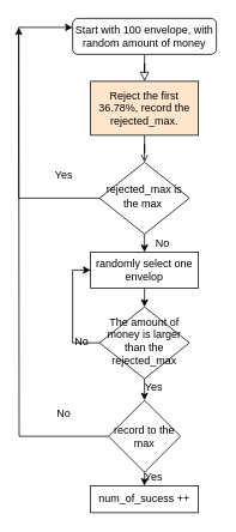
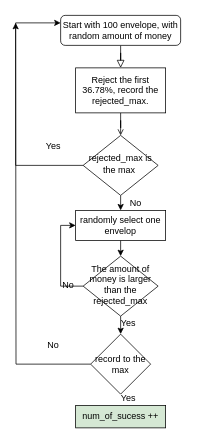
  <mxCell id="0" />
  <mxCell id="1" parent="0" />
  <mxCell id="2" value="" style="rounded=0;html=1;jettySize=auto;orthogonalLoop=1;fontSize=11;endArrow=block;endFill=0;endSize=8;strokeWidth=1;shadow=0;labelBackgroundColor=none;edgeStyle=orthogonalEdgeStyle;entryX=0.5;entryY=0;entryDx=0;entryDy=0;" parent="1" source="3" target="8" edge="1"><mxGeometry relative="1" as="geometry" /></mxCell>
  <mxCell id="3" value="Start with 100 envelope, with random amount of money" style="rounded=1;whiteSpace=wrap;html=1;fontSize=12;glass=0;strokeWidth=1;shadow=0;" parent="1" vertex="1"><mxGeometry x="80" y="20" width="160" height="40" as="geometry" /></mxCell>
  <mxCell id="4" style="edgeStyle=orthogonalEdgeStyle;rounded=0;orthogonalLoop=1;jettySize=auto;html=1;exitX=0.5;exitY=1;exitDx=0;exitDy=0;entryX=0.5;entryY=0;entryDx=0;entryDy=0;" edge="1" parent="1" source="6" target="18"><mxGeometry relative="1" as="geometry" /></mxCell>
  <mxCell id="5" style="edgeStyle=orthogonalEdgeStyle;rounded=0;orthogonalLoop=1;jettySize=auto;html=1;exitX=0;exitY=0.5;exitDx=0;exitDy=0;entryX=0;entryY=0.5;entryDx=0;entryDy=0;" edge="1" parent="1" source="6" target="14"><mxGeometry relative="1" as="geometry" /></mxCell>
  <mxCell id="6" value="The amount of money is larger than the rejected_max" style="rhombus;whiteSpace=wrap;html=1;shadow=0;fontFamily=Helvetica;fontSize=12;align=center;strokeWidth=1;spacing=6;spacingTop=-4;" parent="1" vertex="1"><mxGeometry x="110" y="341" width="100" height="80" as="geometry" /></mxCell>
  <mxCell id="7" style="edgeStyle=orthogonalEdgeStyle;rounded=0;orthogonalLoop=1;jettySize=auto;html=1;entryX=0.5;entryY=0;entryDx=0;entryDy=0;endArrow=open;" edge="1" parent="1" source="8" target="11"><mxGeometry relative="1" as="geometry" /></mxCell>
- <mxCell id="8" value="Reject the first 36.78%, record the rejected_max." style="rounded=0;whiteSpace=wrap;html=1;fillColor=#ffe6cc;" vertex="1" parent="1"><mxGeometry x="100" y="90" width="120" height="60" as="geometry" /></mxCell>
+ <mxCell id="8" value="Reject the first 36.78%, record the rejected_max." style="rounded=0;whiteSpace=wrap;html=1;" vertex="1" parent="1"><mxGeometry x="100" y="90" width="120" height="60" as="geometry" /></mxCell>
  <mxCell id="9" style="edgeStyle=orthogonalEdgeStyle;rounded=0;orthogonalLoop=1;jettySize=auto;html=1;exitX=0;exitY=0.5;exitDx=0;exitDy=0;entryX=0;entryY=0.25;entryDx=0;entryDy=0;" edge="1" parent="1" source="11" target="3"><mxGeometry relative="1" as="geometry"><Array as="points"><mxPoint x="20" y="220" /><mxPoint x="20" y="30" /></Array></mxGeometry></mxCell>
  <mxCell id="10" style="edgeStyle=orthogonalEdgeStyle;rounded=0;orthogonalLoop=1;jettySize=auto;html=1;exitX=0.5;exitY=1;exitDx=0;exitDy=0;entryX=0.5;entryY=0;entryDx=0;entryDy=0;" edge="1" parent="1" source="11" target="14"><mxGeometry relative="1" as="geometry" /></mxCell>
  <mxCell id="11" value="rejected_max is the max&amp;nbsp;" style="rhombus;whiteSpace=wrap;html=1;shadow=0;fontFamily=Helvetica;fontSize=12;align=center;strokeWidth=1;spacing=6;spacingTop=-4;" vertex="1" parent="1"><mxGeometry x="110" y="180" width="100" height="80" as="geometry" /></mxCell>
  <mxCell id="12" value="Yes" style="text;html=1;align=center;verticalAlign=middle;resizable=0;points=[];autosize=1;strokeColor=none;fillColor=none;" vertex="1" parent="1"><mxGeometry x="50" y="180" width="40" height="30" as="geometry" /></mxCell>
  <mxCell id="13" style="edgeStyle=orthogonalEdgeStyle;rounded=0;orthogonalLoop=1;jettySize=auto;html=1;exitX=0.5;exitY=1;exitDx=0;exitDy=0;entryX=0.5;entryY=0;entryDx=0;entryDy=0;" edge="1" parent="1" source="14" target="6"><mxGeometry relative="1" as="geometry" /></mxCell>
  <mxCell id="14" value="randomly select one envelop" style="rounded=0;whiteSpace=wrap;html=1;" vertex="1" parent="1"><mxGeometry x="100" y="280" width="120" height="40" as="geometry" /></mxCell>
  <mxCell id="15" value="No" style="text;html=1;align=center;verticalAlign=middle;resizable=0;points=[];autosize=1;strokeColor=none;fillColor=none;" vertex="1" parent="1"><mxGeometry x="160" y="255" width="40" height="30" as="geometry" /></mxCell>
- <mxCell id="16" style="edgeStyle=orthogonalEdgeStyle;rounded=0;orthogonalLoop=1;jettySize=auto;html=1;exitX=0.5;exitY=1;exitDx=0;exitDy=0;entryX=0.5;entryY=0;entryDx=0;entryDy=0;" edge="1" parent="1" source="18" target="19"><mxGeometry relative="1" as="geometry" /></mxCell>
  <mxCell id="17" style="edgeStyle=orthogonalEdgeStyle;rounded=0;orthogonalLoop=1;jettySize=auto;html=1;exitX=0;exitY=0.5;exitDx=0;exitDy=0;" edge="1" parent="1" source="18"><mxGeometry relative="1" as="geometry"><mxPoint x="20" y="30" as="targetPoint" /></mxGeometry></mxCell>
  <mxCell id="18" value="record to the max" style="rhombus;whiteSpace=wrap;html=1;" vertex="1" parent="1"><mxGeometry x="120" y="445" width="80" height="80" as="geometry" /></mxCell>
- <mxCell id="19" value="num_of_sucess ++" style="rounded=0;whiteSpace=wrap;html=1;" vertex="1" parent="1"><mxGeometry x="100" y="540" width="120" height="30" as="geometry" /></mxCell>
+ <mxCell id="19" value="num_of_sucess ++" style="rounded=0;whiteSpace=wrap;html=1;fillColor=#d5e8d4;" vertex="1" parent="1"><mxGeometry x="100" y="540" width="120" height="30" as="geometry" /></mxCell>
  <mxCell id="20" value="No" style="text;html=1;align=center;verticalAlign=middle;resizable=0;points=[];autosize=1;strokeColor=none;fillColor=none;" vertex="1" parent="1"><mxGeometry x="50" y="445" width="40" height="30" as="geometry" /></mxCell>
  <mxCell id="21" value="Yes" style="text;html=1;align=center;verticalAlign=middle;resizable=0;points=[];autosize=1;strokeColor=none;fillColor=none;" vertex="1" parent="1"><mxGeometry x="150" y="515" width="40" height="30" as="geometry" /></mxCell>
  <mxCell id="22" value="No" style="text;html=1;align=center;verticalAlign=middle;resizable=0;points=[];autosize=1;strokeColor=none;fillColor=none;" vertex="1" parent="1"><mxGeometry x="70" y="365" width="40" height="30" as="geometry" /></mxCell>
  <mxCell id="23" value="Yes" style="text;html=1;align=center;verticalAlign=middle;resizable=0;points=[];autosize=1;strokeColor=none;fillColor=none;" vertex="1" parent="1"><mxGeometry x="150" y="415" width="40" height="30" as="geometry" /></mxCell>
